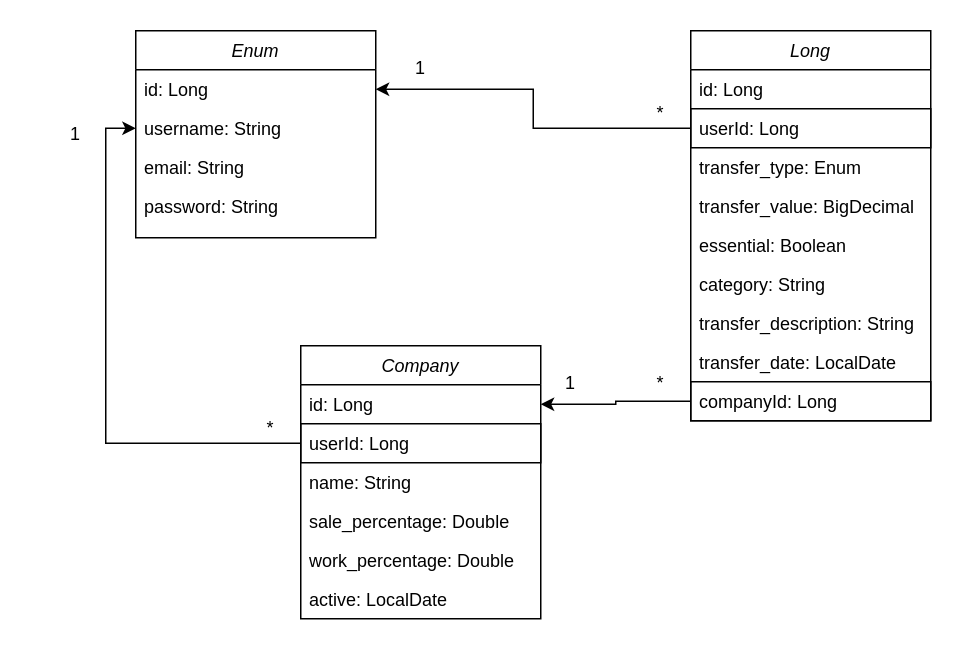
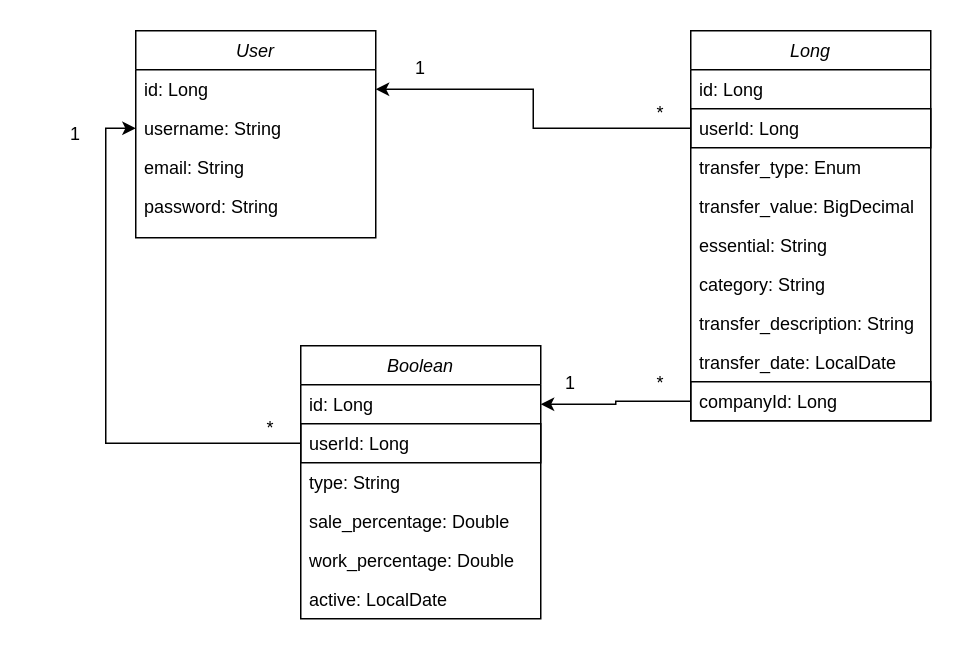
  <mxCell id="0" />
  <mxCell id="1" parent="0" />
- <mxCell id="2" value="Enum" style="swimlane;fontStyle=2;align=center;verticalAlign=top;childLayout=stackLayout;horizontal=1;startSize=26;horizontalStack=0;resizeParent=1;resizeLast=0;collapsible=1;marginBottom=0;rounded=0;shadow=0;strokeWidth=1;" parent="1" vertex="1"><mxGeometry x="90" y="20" width="160" height="138" as="geometry"><mxRectangle x="230" y="140" width="160" height="26" as="alternateBounds" /></mxGeometry></mxCell>
+ <mxCell id="2" value="User" style="swimlane;fontStyle=2;align=center;verticalAlign=top;childLayout=stackLayout;horizontal=1;startSize=26;horizontalStack=0;resizeParent=1;resizeLast=0;collapsible=1;marginBottom=0;rounded=0;shadow=0;strokeWidth=1;" parent="1" vertex="1"><mxGeometry x="90" y="20" width="160" height="138" as="geometry"><mxRectangle x="230" y="140" width="160" height="26" as="alternateBounds" /></mxGeometry></mxCell>
  <mxCell id="3" value="id: Long" style="text;align=left;verticalAlign=top;spacingLeft=4;spacingRight=4;overflow=hidden;rotatable=0;points=[[0,0.5],[1,0.5]];portConstraint=eastwest;" parent="2" vertex="1"><mxGeometry y="26" width="160" height="26" as="geometry" /></mxCell>
  <mxCell id="4" value="username: String" style="text;align=left;verticalAlign=top;spacingLeft=4;spacingRight=4;overflow=hidden;rotatable=0;points=[[0,0.5],[1,0.5]];portConstraint=eastwest;rounded=0;shadow=0;html=0;" parent="2" vertex="1"><mxGeometry y="52" width="160" height="26" as="geometry" /></mxCell>
  <mxCell id="5" value="email: String" style="text;align=left;verticalAlign=top;spacingLeft=4;spacingRight=4;overflow=hidden;rotatable=0;points=[[0,0.5],[1,0.5]];portConstraint=eastwest;rounded=0;shadow=0;html=0;" parent="2" vertex="1"><mxGeometry y="78" width="160" height="26" as="geometry" /></mxCell>
  <mxCell id="6" value="password: String" style="text;align=left;verticalAlign=top;spacingLeft=4;spacingRight=4;overflow=hidden;rotatable=0;points=[[0,0.5],[1,0.5]];portConstraint=eastwest;rounded=0;shadow=0;html=0;" parent="2" vertex="1"><mxGeometry y="104" width="160" height="26" as="geometry" /></mxCell>
  <mxCell id="7" value="Long" style="swimlane;fontStyle=2;align=center;verticalAlign=top;childLayout=stackLayout;horizontal=1;startSize=26;horizontalStack=0;resizeParent=1;resizeLast=0;collapsible=1;marginBottom=0;rounded=0;shadow=0;strokeWidth=1;" parent="1" vertex="1"><mxGeometry x="460" y="20" width="160" height="260" as="geometry"><mxRectangle x="230" y="140" width="160" height="26" as="alternateBounds" /></mxGeometry></mxCell>
  <mxCell id="8" value="id: Long" style="text;align=left;verticalAlign=top;spacingLeft=4;spacingRight=4;overflow=hidden;rotatable=0;points=[[0,0.5],[1,0.5]];portConstraint=eastwest;" parent="7" vertex="1"><mxGeometry y="26" width="160" height="26" as="geometry" /></mxCell>
  <mxCell id="9" value="userId: Long" style="text;align=left;verticalAlign=top;spacingLeft=4;spacingRight=4;overflow=hidden;rotatable=0;points=[[0,0.5],[1,0.5]];portConstraint=eastwest;rounded=0;shadow=0;html=0;strokeColor=default;" parent="7" vertex="1"><mxGeometry y="52" width="160" height="26" as="geometry" /></mxCell>
  <mxCell id="10" value="transfer_type: Enum" style="text;align=left;verticalAlign=top;spacingLeft=4;spacingRight=4;overflow=hidden;rotatable=0;points=[[0,0.5],[1,0.5]];portConstraint=eastwest;rounded=0;shadow=0;html=0;" parent="7" vertex="1"><mxGeometry y="78" width="160" height="26" as="geometry" /></mxCell>
  <mxCell id="11" value="transfer_value: BigDecimal" style="text;align=left;verticalAlign=top;spacingLeft=4;spacingRight=4;overflow=hidden;rotatable=0;points=[[0,0.5],[1,0.5]];portConstraint=eastwest;rounded=0;shadow=0;html=0;" parent="7" vertex="1"><mxGeometry y="104" width="160" height="26" as="geometry" /></mxCell>
- <mxCell id="12" value="essential: Boolean" style="text;align=left;verticalAlign=top;spacingLeft=4;spacingRight=4;overflow=hidden;rotatable=0;points=[[0,0.5],[1,0.5]];portConstraint=eastwest;rounded=0;shadow=0;html=0;" parent="7" vertex="1"><mxGeometry y="130" width="160" height="26" as="geometry" /></mxCell>
+ <mxCell id="12" value="essential: String" style="text;align=left;verticalAlign=top;spacingLeft=4;spacingRight=4;overflow=hidden;rotatable=0;points=[[0,0.5],[1,0.5]];portConstraint=eastwest;rounded=0;shadow=0;html=0;" parent="7" vertex="1"><mxGeometry y="130" width="160" height="26" as="geometry" /></mxCell>
  <mxCell id="13" value="category: String" style="text;align=left;verticalAlign=top;spacingLeft=4;spacingRight=4;overflow=hidden;rotatable=0;points=[[0,0.5],[1,0.5]];portConstraint=eastwest;rounded=0;shadow=0;html=0;" parent="7" vertex="1"><mxGeometry y="156" width="160" height="26" as="geometry" /></mxCell>
  <mxCell id="14" value="transfer_description: String" style="text;align=left;verticalAlign=top;spacingLeft=4;spacingRight=4;overflow=hidden;rotatable=0;points=[[0,0.5],[1,0.5]];portConstraint=eastwest;rounded=0;shadow=0;html=0;" parent="7" vertex="1"><mxGeometry y="182" width="160" height="26" as="geometry" /></mxCell>
  <mxCell id="15" value="transfer_date: LocalDate" style="text;align=left;verticalAlign=top;spacingLeft=4;spacingRight=4;overflow=hidden;rotatable=0;points=[[0,0.5],[1,0.5]];portConstraint=eastwest;rounded=0;shadow=0;html=0;" parent="7" vertex="1"><mxGeometry y="208" width="160" height="26" as="geometry" /></mxCell>
  <mxCell id="16" value="companyId: Long" style="text;align=left;verticalAlign=top;spacingLeft=4;spacingRight=4;overflow=hidden;rotatable=0;points=[[0,0.5],[1,0.5]];portConstraint=eastwest;rounded=0;shadow=0;html=0;strokeColor=default;" parent="7" vertex="1"><mxGeometry y="234" width="160" height="26" as="geometry" /></mxCell>
  <mxCell id="17" style="edgeStyle=orthogonalEdgeStyle;rounded=0;orthogonalLoop=1;jettySize=auto;html=1;entryX=1;entryY=0.5;entryDx=0;entryDy=0;" parent="1" source="9" target="3" edge="1"><mxGeometry relative="1" as="geometry" /></mxCell>
  <mxCell id="18" value="1" style="text;html=1;align=center;verticalAlign=middle;whiteSpace=wrap;rounded=0;" parent="1" vertex="1"><mxGeometry x="250" y="30" width="60" height="30" as="geometry" /></mxCell>
  <mxCell id="19" value="*" style="text;html=1;align=center;verticalAlign=middle;whiteSpace=wrap;rounded=0;" parent="1" vertex="1"><mxGeometry x="410" y="60" width="60" height="30" as="geometry" /></mxCell>
- <mxCell id="20" value="Company" style="swimlane;fontStyle=2;align=center;verticalAlign=top;childLayout=stackLayout;horizontal=1;startSize=26;horizontalStack=0;resizeParent=1;resizeLast=0;collapsible=1;marginBottom=0;rounded=0;shadow=0;strokeWidth=1;" parent="1" vertex="1"><mxGeometry x="200" y="230" width="160" height="182" as="geometry"><mxRectangle x="230" y="140" width="160" height="26" as="alternateBounds" /></mxGeometry></mxCell>
+ <mxCell id="20" value="Boolean" style="swimlane;fontStyle=2;align=center;verticalAlign=top;childLayout=stackLayout;horizontal=1;startSize=26;horizontalStack=0;resizeParent=1;resizeLast=0;collapsible=1;marginBottom=0;rounded=0;shadow=0;strokeWidth=1;" parent="1" vertex="1"><mxGeometry x="200" y="230" width="160" height="182" as="geometry"><mxRectangle x="230" y="140" width="160" height="26" as="alternateBounds" /></mxGeometry></mxCell>
  <mxCell id="21" value="id: Long" style="text;align=left;verticalAlign=top;spacingLeft=4;spacingRight=4;overflow=hidden;rotatable=0;points=[[0,0.5],[1,0.5]];portConstraint=eastwest;" parent="20" vertex="1"><mxGeometry y="26" width="160" height="26" as="geometry" /></mxCell>
  <mxCell id="22" value="userId: Long" style="text;align=left;verticalAlign=top;spacingLeft=4;spacingRight=4;overflow=hidden;rotatable=0;points=[[0,0.5],[1,0.5]];portConstraint=eastwest;strokeColor=default;" parent="20" vertex="1"><mxGeometry y="52" width="160" height="26" as="geometry" /></mxCell>
- <mxCell id="23" value="name: String" style="text;align=left;verticalAlign=top;spacingLeft=4;spacingRight=4;overflow=hidden;rotatable=0;points=[[0,0.5],[1,0.5]];portConstraint=eastwest;rounded=0;shadow=0;html=0;" parent="20" vertex="1"><mxGeometry y="78" width="160" height="26" as="geometry" /></mxCell>
+ <mxCell id="23" value="type: String" style="text;align=left;verticalAlign=top;spacingLeft=4;spacingRight=4;overflow=hidden;rotatable=0;points=[[0,0.5],[1,0.5]];portConstraint=eastwest;rounded=0;shadow=0;html=0;" parent="20" vertex="1"><mxGeometry y="78" width="160" height="26" as="geometry" /></mxCell>
  <mxCell id="24" value="sale_percentage: Double" style="text;align=left;verticalAlign=top;spacingLeft=4;spacingRight=4;overflow=hidden;rotatable=0;points=[[0,0.5],[1,0.5]];portConstraint=eastwest;rounded=0;shadow=0;html=0;" parent="20" vertex="1"><mxGeometry y="104" width="160" height="26" as="geometry" /></mxCell>
  <mxCell id="25" value="work_percentage: Double" style="text;align=left;verticalAlign=top;spacingLeft=4;spacingRight=4;overflow=hidden;rotatable=0;points=[[0,0.5],[1,0.5]];portConstraint=eastwest;rounded=0;shadow=0;html=0;" parent="20" vertex="1"><mxGeometry y="130" width="160" height="26" as="geometry" /></mxCell>
  <mxCell id="26" value="active: LocalDate" style="text;align=left;verticalAlign=top;spacingLeft=4;spacingRight=4;overflow=hidden;rotatable=0;points=[[0,0.5],[1,0.5]];portConstraint=eastwest;rounded=0;shadow=0;html=0;" parent="20" vertex="1"><mxGeometry y="156" width="160" height="26" as="geometry" /></mxCell>
  <mxCell id="27" style="edgeStyle=orthogonalEdgeStyle;rounded=0;orthogonalLoop=1;jettySize=auto;html=1;entryX=0;entryY=0.5;entryDx=0;entryDy=0;" parent="1" source="22" target="4" edge="1"><mxGeometry relative="1" as="geometry" /></mxCell>
  <mxCell id="28" value="1" style="text;html=1;align=center;verticalAlign=middle;whiteSpace=wrap;rounded=0;" parent="1" vertex="1"><mxGeometry x="20" y="74" width="60" height="30" as="geometry" /></mxCell>
  <mxCell id="29" value="*" style="text;html=1;align=center;verticalAlign=middle;whiteSpace=wrap;rounded=0;" parent="1" vertex="1"><mxGeometry x="150" y="270" width="60" height="30" as="geometry" /></mxCell>
  <mxCell id="30" style="edgeStyle=orthogonalEdgeStyle;rounded=0;orthogonalLoop=1;jettySize=auto;html=1;entryX=1;entryY=0.5;entryDx=0;entryDy=0;" parent="1" source="16" target="21" edge="1"><mxGeometry relative="1" as="geometry" /></mxCell>
  <mxCell id="31" value="*" style="text;html=1;align=center;verticalAlign=middle;whiteSpace=wrap;rounded=0;" parent="1" vertex="1"><mxGeometry x="410" y="240" width="60" height="30" as="geometry" /></mxCell>
  <mxCell id="32" value="1" style="text;html=1;align=center;verticalAlign=middle;whiteSpace=wrap;rounded=0;" parent="1" vertex="1"><mxGeometry x="350" y="240" width="60" height="30" as="geometry" /></mxCell>
